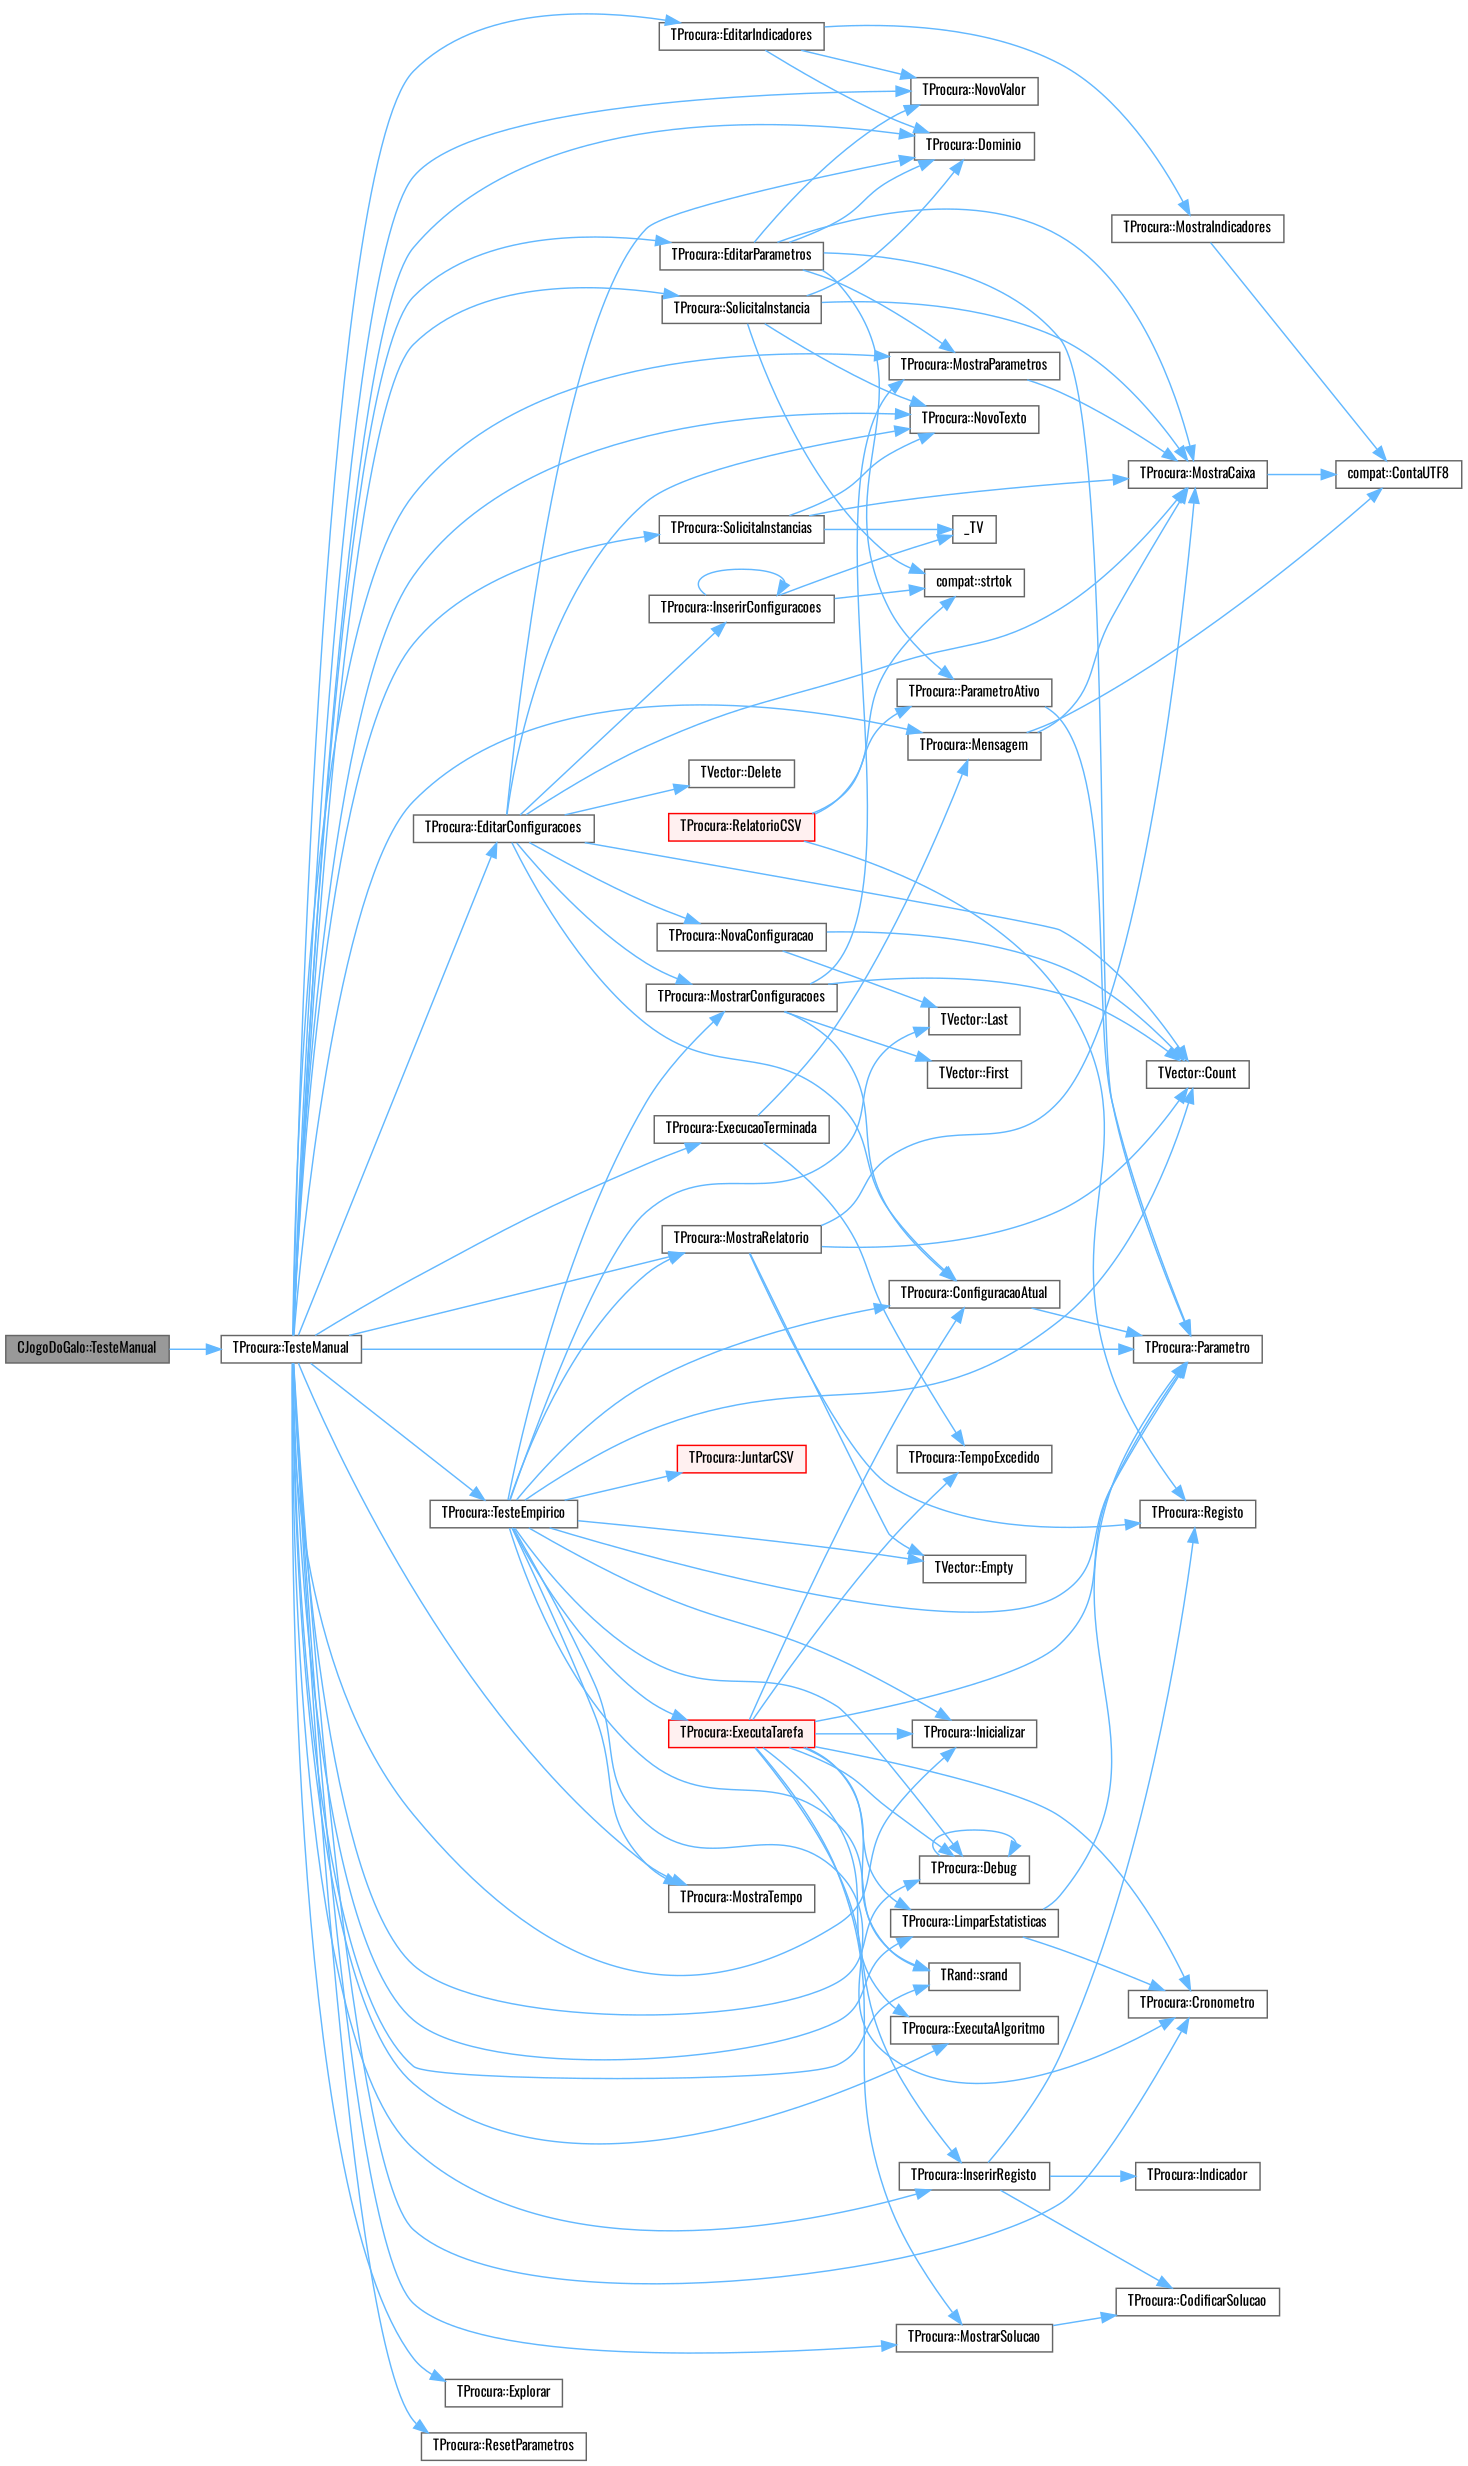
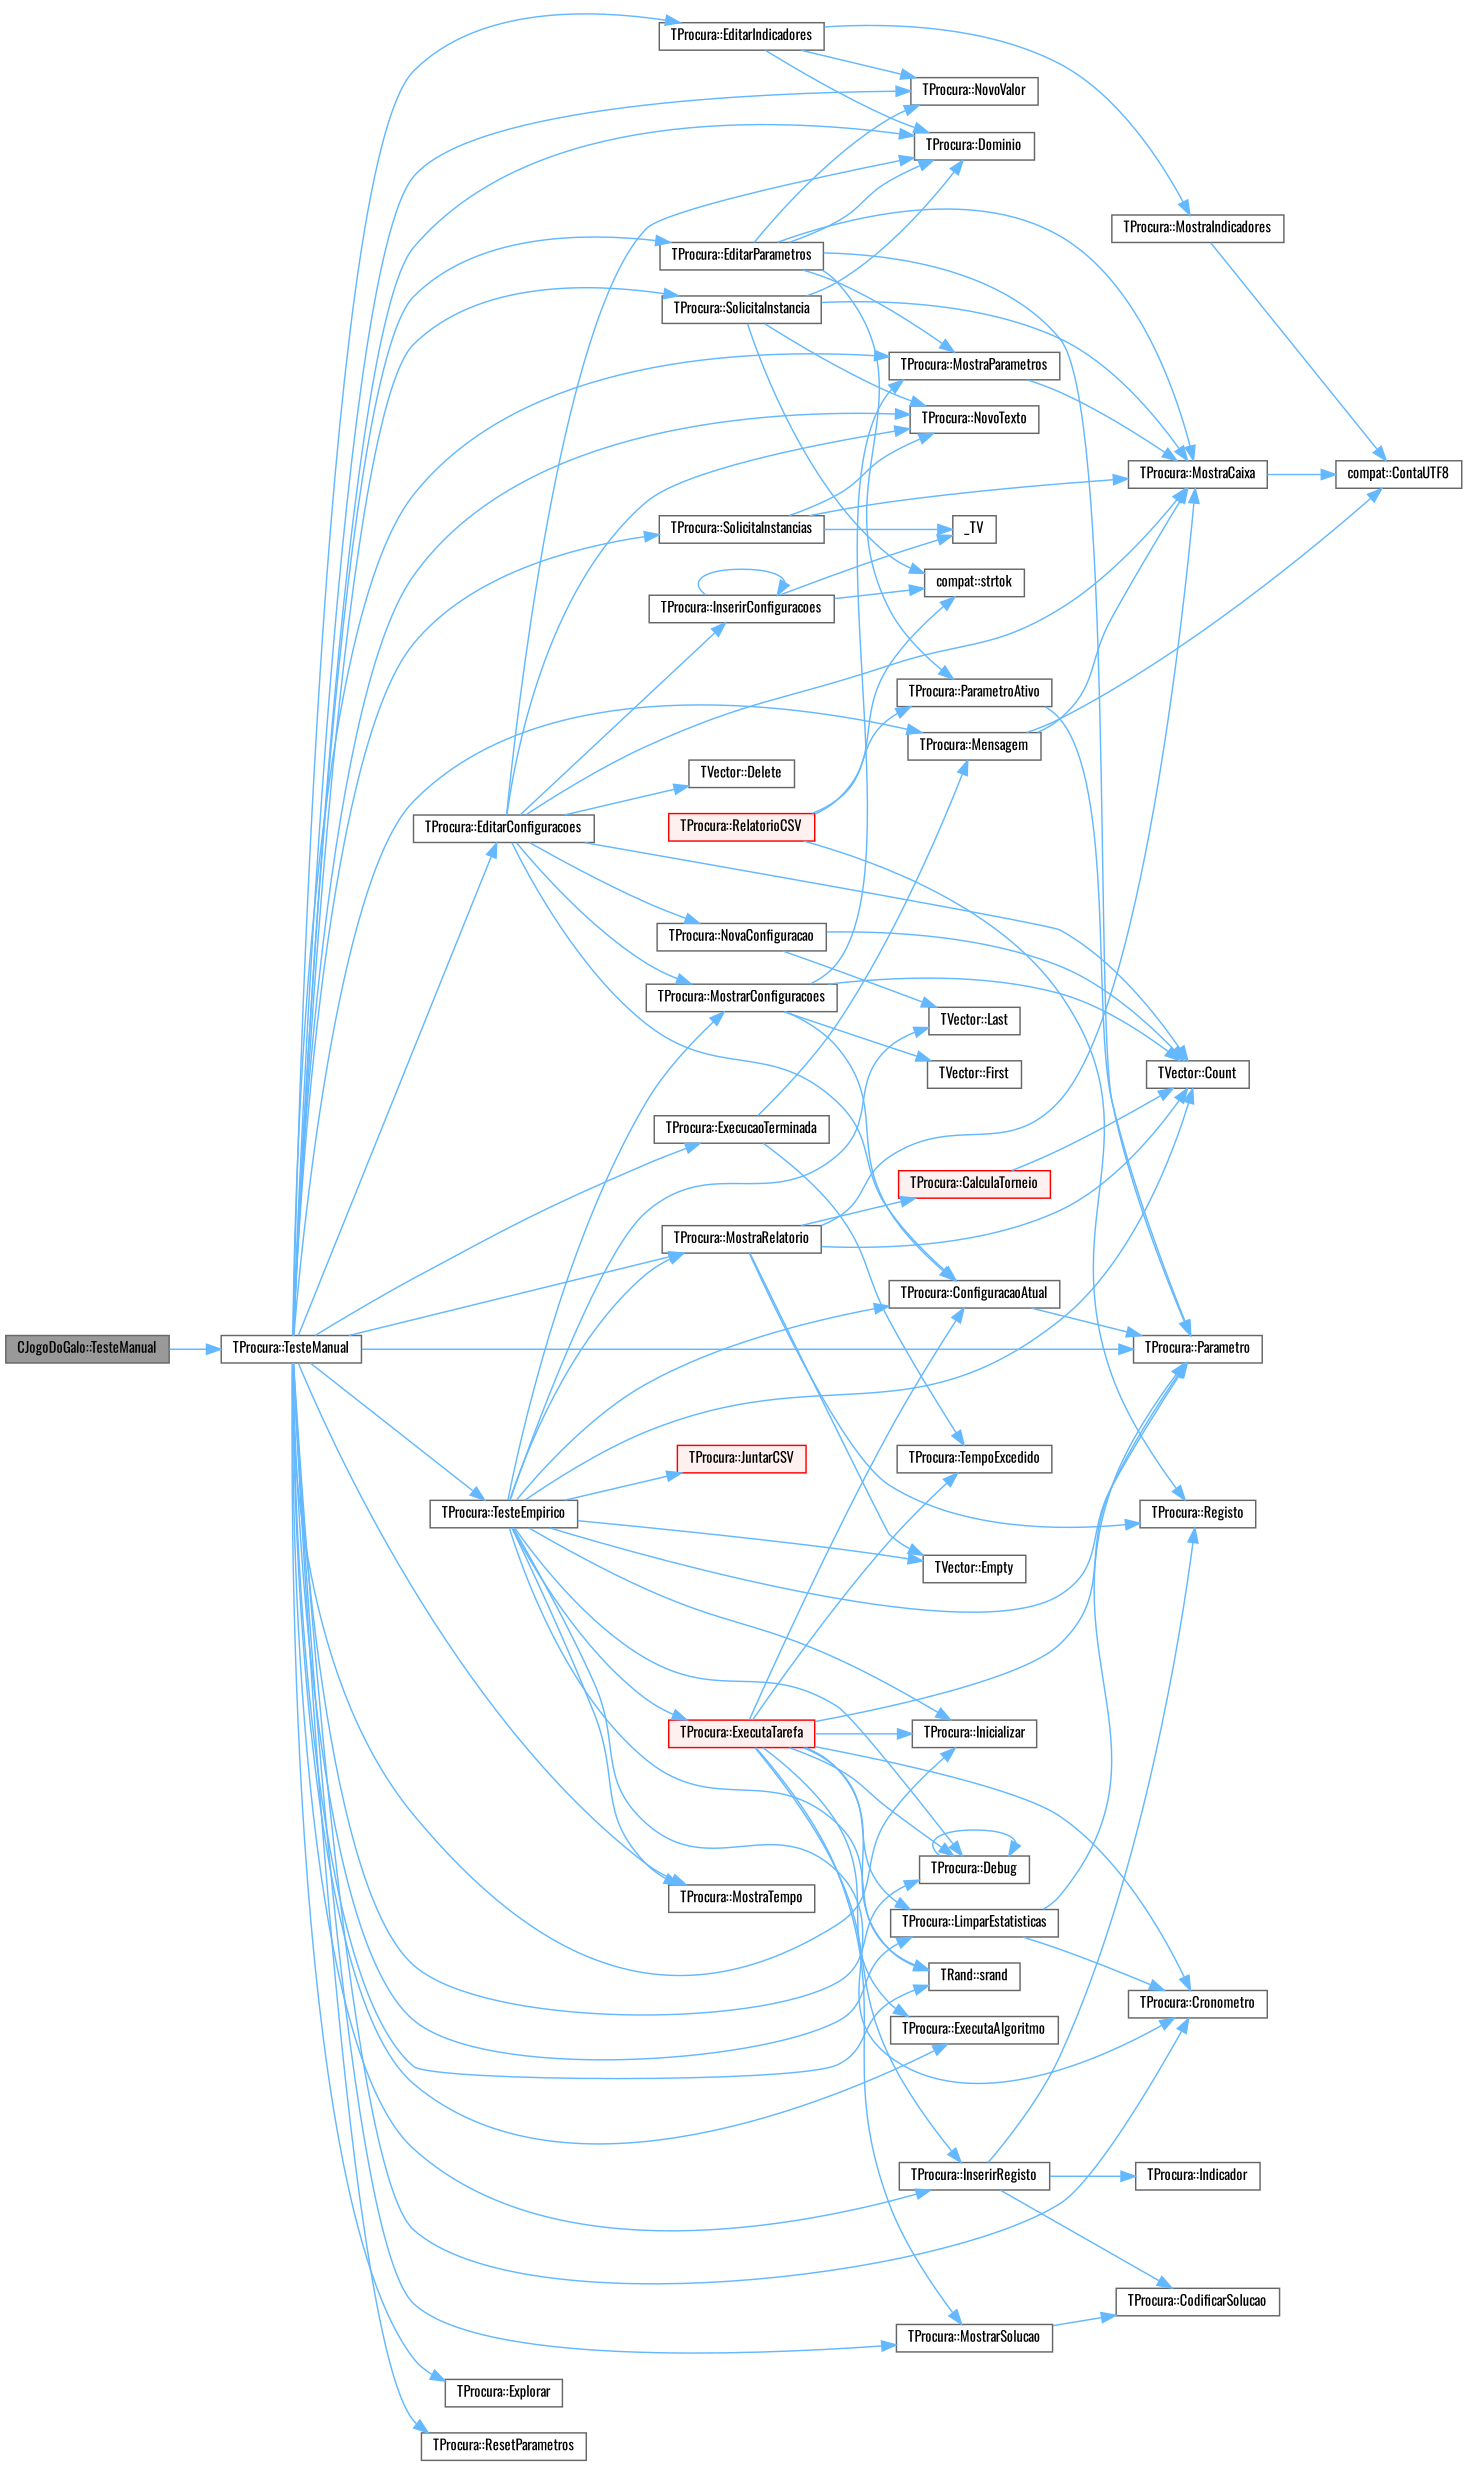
  digraph {
    fontname=Oswald
    rankdir=LR
    node [color=grey40 fillcolor=white fontname=Oswald fontsize=10 shape=box style=filled]
    edge [color=steelblue1 fontname=Oswald fontsize=10 labelfontname=Helvetica labelfontsize=10 style=solid]
    n1 [color=gray40 fillcolor=grey60 fontcolor=black height=0.2 label="CJogoDoGalo::TesteManual" width=0.4]
    n2 [height=0.2 label="TProcura::TesteManual" width=0.4]
    n3 [height=0.2 label="TProcura::Cronometro" width=0.4]
    n4 [height=0.2 label="TProcura::Debug" width=0.4]
    n5 [height=0.2 label="TProcura::Dominio" width=0.4]
    n6 [height=0.2 label="TProcura::EditarConfiguracoes" width=0.4]
    n7 [height=0.2 label="TProcura::Parametro" width=0.4]
    n8 [height=0.2 label="TProcura::MostraParametros" width=0.4]
    n9 [height=0.2 label="TProcura::NovoTexto" width=0.4]
    n10 [height=0.2 label="TProcura::EditarIndicadores" width=0.4]
    n11 [height=0.2 label="TProcura::NovoValor" width=0.4]
    n12 [height=0.2 label="TProcura::EditarParametros" width=0.4]
    n13 [height=0.2 label="TProcura::ExecucaoTerminada" width=0.4]
    n14 [height=0.2 label="TProcura::Mensagem" width=0.4]
    n15 [height=0.2 label="TProcura::ExecutaAlgoritmo" width=0.4]
    n16 [height=0.2 label="TProcura::Explorar" width=0.4]
    n17 [height=0.2 label="TProcura::Inicializar" width=0.4]
    n18 [height=0.2 label="TProcura::InserirRegisto" width=0.4]
    n19 [height=0.2 label="TProcura::LimparEstatisticas" width=0.4]
    n20 [height=0.2 label="TProcura::MostraRelatorio" width=0.4]
    n21 [height=0.2 label="TProcura::MostrarSolucao" width=0.4]
    n22 [height=0.2 label="TProcura::MostraTempo" width=0.4]
    n23 [height=0.2 label="TProcura::ResetParametros" width=0.4]
    n24 [height=0.2 label="TProcura::SolicitaInstancia" width=0.4]
    n25 [height=0.2 label="TProcura::SolicitaInstancias" width=0.4]
    n26 [height=0.2 label="TRand::srand" width=0.4]
    n27 [height=0.2 label="TProcura::TesteEmpirico" width=0.4]
    n28 [height=0.2 label="TProcura::ConfiguracaoAtual" width=0.4]
    n29 [height=0.2 label="TVector::Count" width=0.4]
    n30 [height=0.2 label="TVector::Delete" width=0.4]
    n31 [height=0.2 label="TProcura::InserirConfiguracoes" width=0.4]
    n32 [height=0.2 label="TProcura::MostraCaixa" width=0.4]
    n33 [height=0.2 label="TProcura::MostrarConfiguracoes" width=0.4]
    n34 [height=0.2 label="TProcura::NovaConfiguracao" width=0.4]
    n35 [height=0.2 label="TProcura::MostraIndicadores" width=0.4]
    n36 [height=0.2 label="TProcura::ParametroAtivo" width=0.4]
    n37 [height=0.2 label="TProcura::TempoExcedido" width=0.4]
    n38 [height=0.2 label="compat::ContaUTF8" width=0.4]
    n39 [height=0.2 label="TProcura::CodificarSolucao" width=0.4]
    n40 [height=0.2 label="TProcura::Indicador" width=0.4]
    n41 [height=0.2 label="TProcura::Registo" width=0.4]
+   n42 [color=red fillcolor="#FFF0F0" height=0.2 label="TProcura::CalculaTorneio" width=0.4]
    n43 [height=0.2 label="TVector::Empty" width=0.4]
    n44 [height=0.2 label="compat::strtok" width=0.4]
    n45 [height=0.2 label=_TV width=0.4]
    n46 [height=0.2 label="TVector::Last" width=0.4]
    n47 [color=red fillcolor="#FFF0F0" height=0.2 label="TProcura::ExecutaTarefa" width=0.4]
    n48 [color=red fillcolor="#FFF0F0" height=0.2 label="TProcura::JuntarCSV" width=0.4]
    n49 [height=0.2 label="TVector::First" width=0.4]
    n50 [color=red fillcolor="#FFF0F0" height=0.2 label="TProcura::RelatorioCSV" width=0.4]
    n1 -> n2
    n2 -> n3
    n2 -> n4
    n2 -> n5
    n2 -> n6
    n2 -> n7
    n2 -> n8
    n2 -> n9
    n2 -> n10
    n2 -> n11
    n2 -> n12
    n2 -> n13
    n2 -> n14
    n2 -> n15
    n2 -> n16
    n2 -> n17
    n2 -> n18
    n2 -> n19
    n2 -> n20
    n2 -> n21
    n2 -> n22
    n2 -> n23
    n2 -> n24
    n2 -> n25
    n2 -> n26
    n2 -> n27
    n4 -> n4
    n6 -> n5
    n6 -> n9
    n6 -> n28
    n6 -> n29
    n6 -> n30
    n6 -> n31
    n6 -> n32
    n6 -> n33
    n6 -> n34
    n8 -> n32
    n10 -> n5
    n10 -> n11
    n10 -> n35
    n12 -> n5
    n12 -> n7
    n12 -> n8
    n12 -> n11
    n12 -> n32
    n12 -> n36
    n13 -> n14
    n13 -> n37
    n14 -> n32
    n14 -> n38
    n18 -> n39
    n18 -> n40
    n18 -> n41
    n19 -> n3
    n19 -> n7
    n20 -> n29
    n20 -> n32
    n20 -> n41
+   n20 -> n42
    n20 -> n43
    n21 -> n39
    n24 -> n5
    n24 -> n9
    n24 -> n32
    n24 -> n44
    n25 -> n9
    n25 -> n32
    n25 -> n45
    n27 -> n3
    n27 -> n4
    n27 -> n7
    n27 -> n17
    n27 -> n20
    n27 -> n22
    n27 -> n26
    n27 -> n28
    n27 -> n29
    n27 -> n33
    n27 -> n43
    n27 -> n46
    n27 -> n47
    n27 -> n48
    n28 -> n7
    n31 -> n31
    n31 -> n44
    n31 -> n45
    n32 -> n38
    n33 -> n8
    n33 -> n28
    n33 -> n29
    n33 -> n49
    n34 -> n29
    n34 -> n46
    n35 -> n38
    n36 -> n7
+   n42 -> n29
    n47 -> n3
    n47 -> n4
    n47 -> n7
    n47 -> n15
    n47 -> n17
    n47 -> n18
    n47 -> n19
    n47 -> n21
    n47 -> n26
    n47 -> n28
    n47 -> n37
    n50 -> n36
    n50 -> n41
    n50 -> n44
  }
